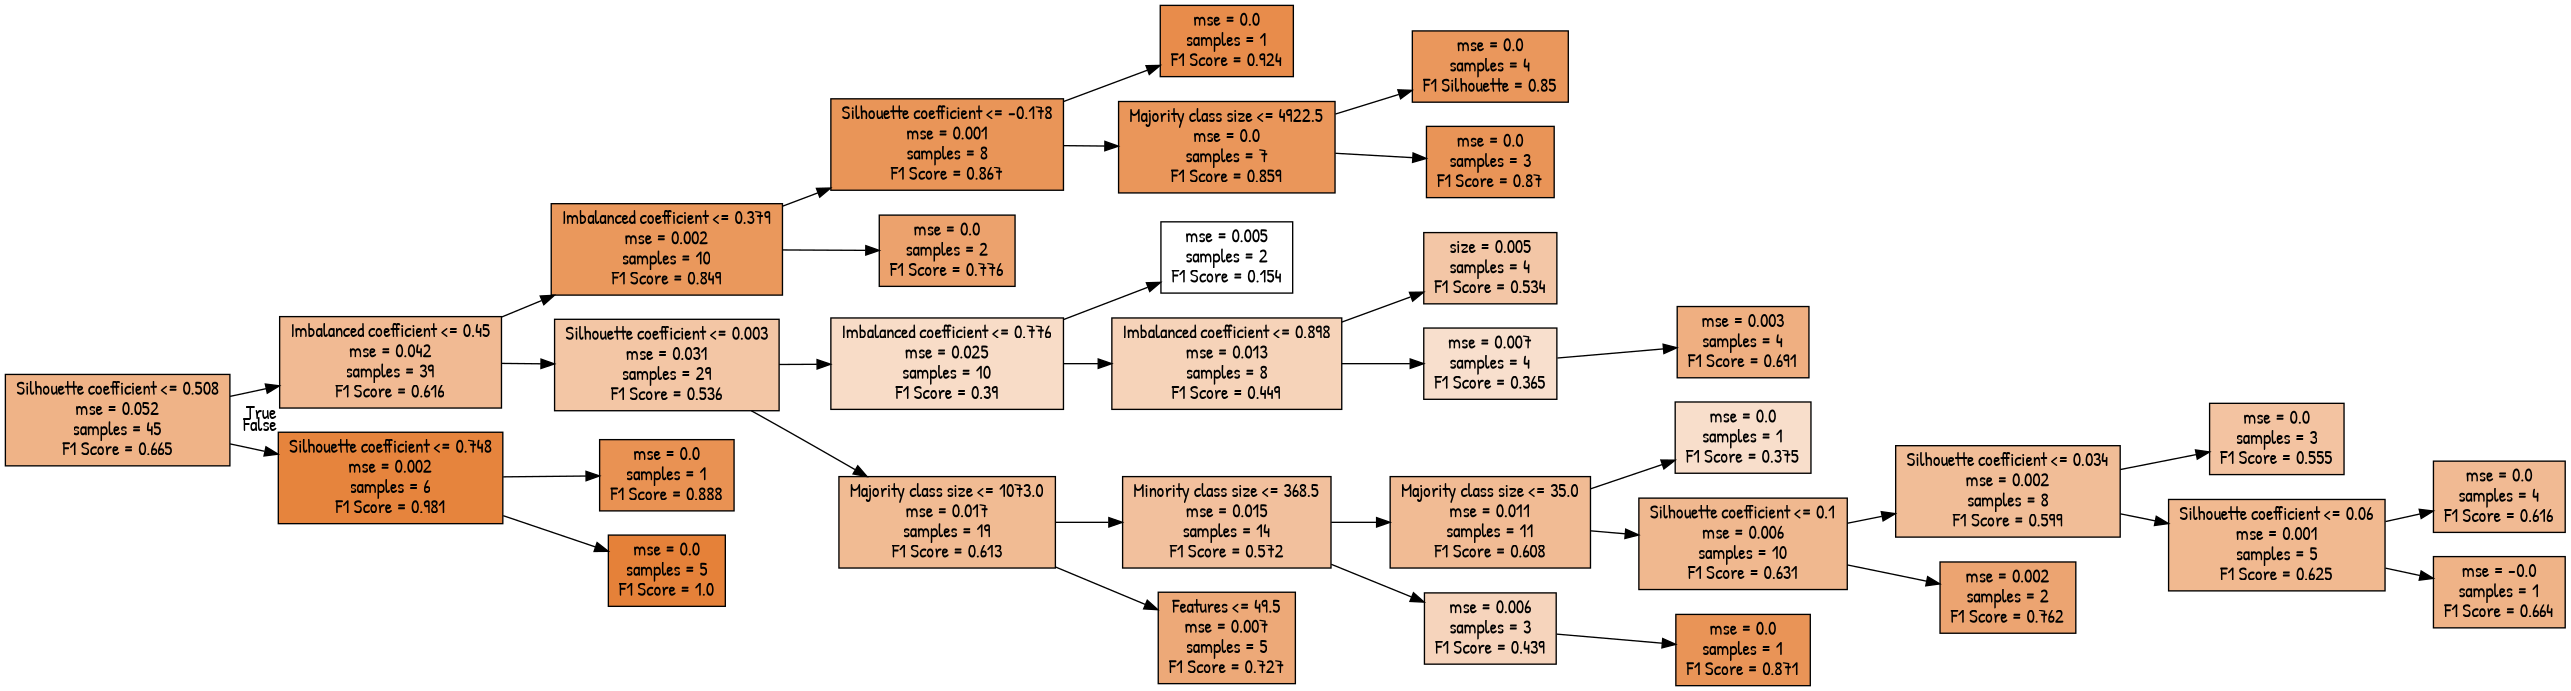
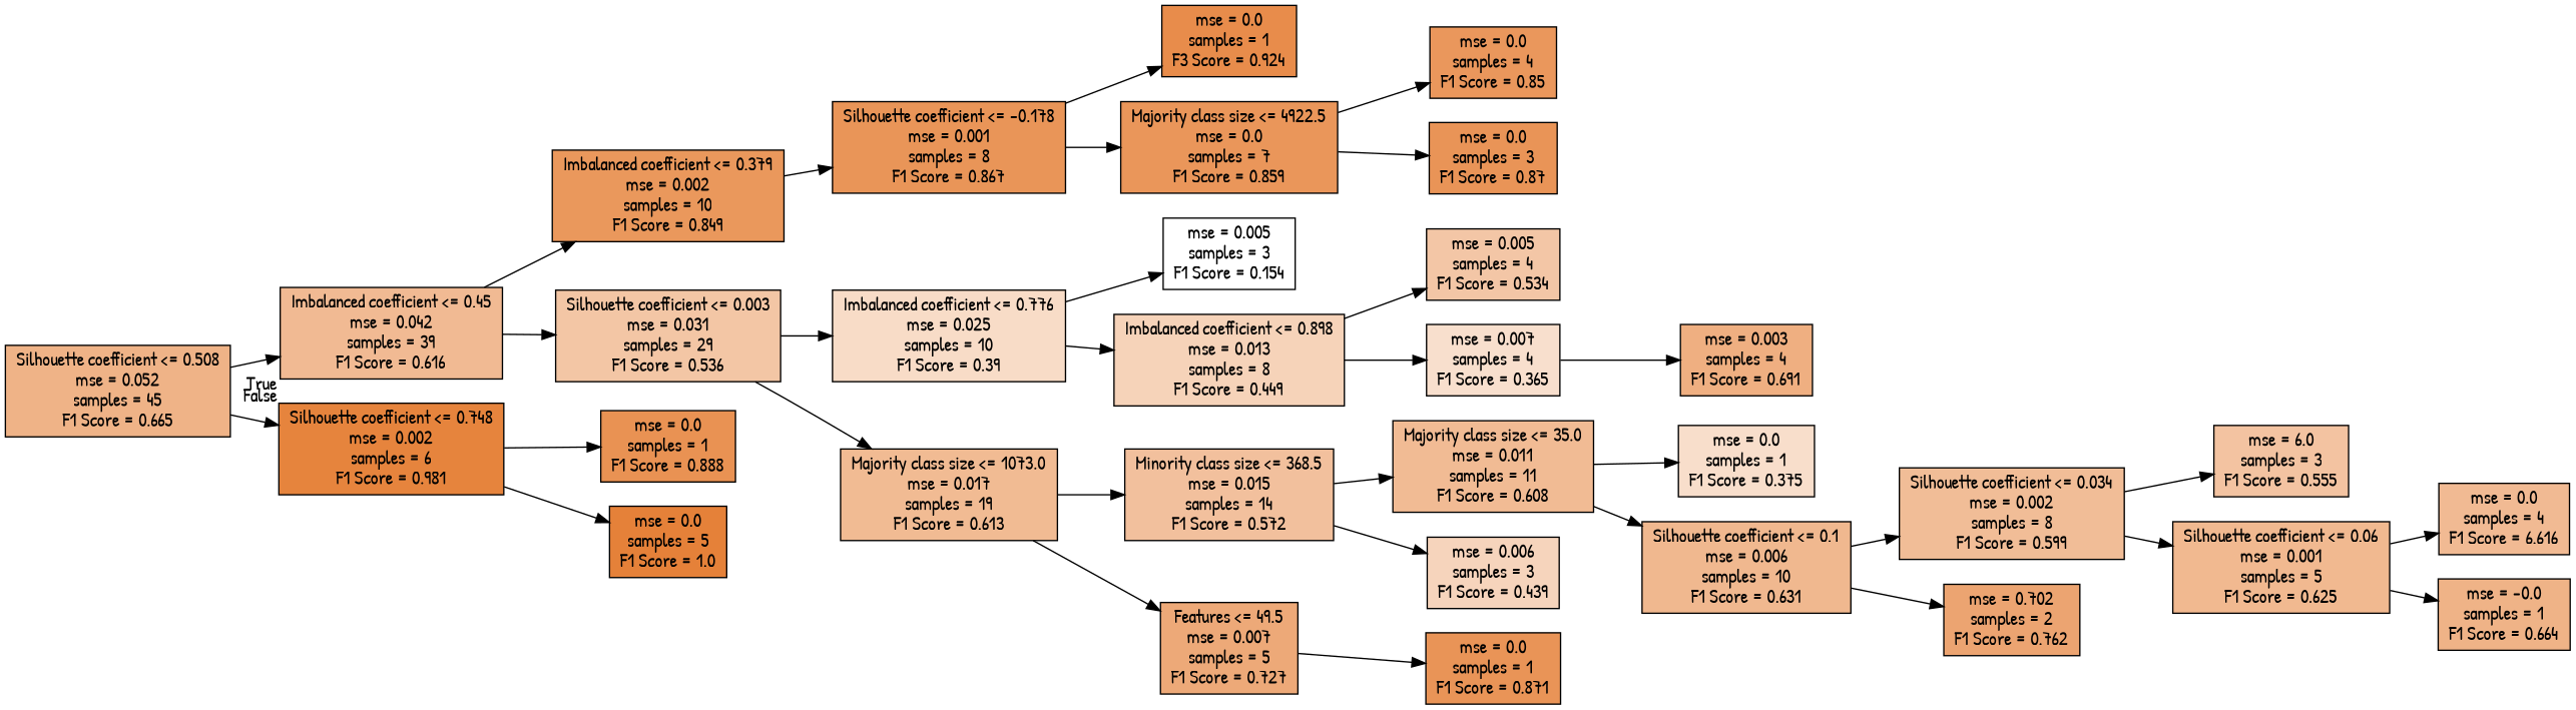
  digraph {
    fontname="Patrick Hand"
    rankdir=LR
    node [color=black fillcolor="#e581399a" fontname="Patrick Hand" shape=box style=filled]
    edge [fontname="Patrick Hand"]
    n1 [label="Silhouette coefficient <= 0.508\nmse = 0.052\nsamples = 45\nF1 Score = 0.665"]
    n2 [fillcolor="#e581398b" label="Imbalanced coefficient <= 0.45\nmse = 0.042\nsamples = 39\nF1 Score = 0.616"]
    n3 [fillcolor="#e58139f9" label="Silhouette coefficient <= 0.748\nmse = 0.002\nsamples = 6\nF1 Score = 0.981"]
    n4 [fillcolor="#e58139d1" label="Imbalanced coefficient <= 0.379\nmse = 0.002\nsamples = 10\nF1 Score = 0.849"]
    n5 [fillcolor="#e5813973" label="Silhouette coefficient <= 0.003\nmse = 0.031\nsamples = 29\nF1 Score = 0.536"]
    n6 [fillcolor="#e58139dd" label="mse = 0.0\nsamples = 1\nF1 Score = 0.888"]
    n7 [fillcolor="#e58139ff" label="mse = 0.0\nsamples = 5\nF1 Score = 1.0"]
    n8 [fillcolor="#e58139d7" label="Silhouette coefficient <= -0.178\nmse = 0.001\nsamples = 8\nF1 Score = 0.867"]
-   n9 [fillcolor="#e58139bb" label="mse = 0.0\nsamples = 2\nF1 Score = 0.776"]
    n10 [fillcolor="#e5813947" label="Imbalanced coefficient <= 0.776\nmse = 0.025\nsamples = 10\nF1 Score = 0.39"]
    n11 [fillcolor="#e581398a" label="Majority class size <= 1073.0\nmse = 0.017\nsamples = 19\nF1 Score = 0.613"]
-   n12 [fillcolor="#e58139e8" label="mse = 0.0\nsamples = 1\nF1 Score = 0.924"]
+   n12 [fillcolor="#e58139e8" label="mse = 0.0\nsamples = 1\nF3 Score = 0.924"]
    n13 [fillcolor="#e58139d4" label="Majority class size <= 4922.5\nmse = 0.0\nsamples = 7\nF1 Score = 0.859"]
-   n14 [fillcolor="#e58139d2" label="mse = 0.0\nsamples = 4\nF1 Silhouette = 0.85"]
+   n14 [fillcolor="#e58139d2" label="mse = 0.0\nsamples = 4\nF1 Score = 0.85"]
    n15 [fillcolor="#e58139d8" label="mse = 0.0\nsamples = 3\nF1 Score = 0.87"]
-   n16 [fillcolor="#e5813900" label="mse = 0.005\nsamples = 2\nF1 Score = 0.154"]
+   n16 [fillcolor="#e5813900" label="mse = 0.005\nsamples = 3\nF1 Score = 0.154"]
    n17 [fillcolor="#e5813959" label="Imbalanced coefficient <= 0.898\nmse = 0.013\nsamples = 8\nF1 Score = 0.449"]
    n18 [fillcolor="#e581397e" label="Minority class size <= 368.5\nmse = 0.015\nsamples = 14\nF1 Score = 0.572"]
    n19 [fillcolor="#e58139ad" label="Features <= 49.5\nmse = 0.007\nsamples = 5\nF1 Score = 0.727"]
-   n20 [fillcolor="#e5813972" label="size = 0.005\nsamples = 4\nF1 Score = 0.534"]
+   n20 [fillcolor="#e5813972" label="mse = 0.005\nsamples = 4\nF1 Score = 0.534"]
    n21 [fillcolor="#e5813940" label="mse = 0.007\nsamples = 4\nF1 Score = 0.365"]
    n22 [fillcolor="#e58139a2" label="mse = 0.003\nsamples = 4\nF1 Score = 0.691"]
    n23 [fillcolor="#e5813989" label="Majority class size <= 35.0\nmse = 0.011\nsamples = 11\nF1 Score = 0.608"]
    n24 [fillcolor="#e5813956" label="mse = 0.006\nsamples = 3\nF1 Score = 0.439"]
    n25 [fillcolor="#e58139d8" label="mse = 0.0\nsamples = 1\nF1 Score = 0.871"]
    n26 [fillcolor="#e5813943" label="mse = 0.0\nsamples = 1\nF1 Score = 0.375"]
    n27 [fillcolor="#e5813990" label="Silhouette coefficient <= 0.1\nmse = 0.006\nsamples = 10\nF1 Score = 0.631"]
    n28 [fillcolor="#e5813986" label="Silhouette coefficient <= 0.034\nmse = 0.002\nsamples = 8\nF1 Score = 0.599"]
-   n29 [fillcolor="#e58139b7" label="mse = 0.002\nsamples = 2\nF1 Score = 0.762"]
-   n30 [fillcolor="#e5813979" label="mse = 0.0\nsamples = 3\nF1 Score = 0.555"]
+   n29 [fillcolor="#e58139b7" label="mse = 0.702\nsamples = 2\nF1 Score = 0.762"]
+   n30 [fillcolor="#e5813979" label="mse = 6.0\nsamples = 3\nF1 Score = 0.555"]
    n31 [fillcolor="#e581398e" label="Silhouette coefficient <= 0.06\nmse = 0.001\nsamples = 5\nF1 Score = 0.625"]
-   n32 [fillcolor="#e581398b" label="mse = 0.0\nsamples = 4\nF1 Score = 0.616"]
+   n32 [fillcolor="#e581398b" label="mse = 0.0\nsamples = 4\nF1 Score = 6.616"]
    n33 [label="mse = -0.0\nsamples = 1\nF1 Score = 0.664"]
    n1 -> n2 [headlabel=True labelangle=45 labeldistance=2.5]
    n1 -> n3 [headlabel=False labelangle=-45 labeldistance=2.5]
    n2 -> n4
    n2 -> n5
    n3 -> n6
    n3 -> n7
    n4 -> n8
-   n4 -> n9
    n5 -> n10
    n5 -> n11
    n8 -> n12
    n8 -> n13
    n10 -> n16
    n10 -> n17
    n11 -> n18
    n11 -> n19
    n13 -> n14
    n13 -> n15
    n17 -> n20
    n17 -> n21
    n18 -> n23
    n18 -> n24
-   n24 -> n25
+   n19 -> n25
    n21 -> n22
    n23 -> n26
    n23 -> n27
    n27 -> n28
    n27 -> n29
    n28 -> n30
    n28 -> n31
    n31 -> n32
    n31 -> n33
  }
